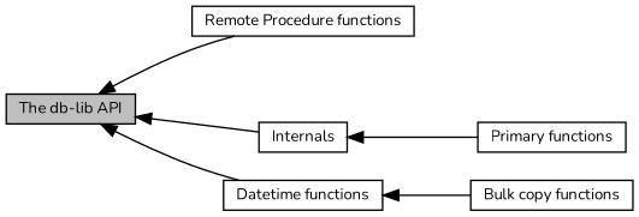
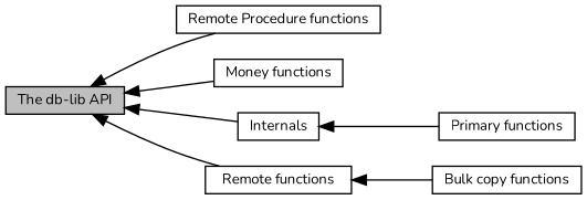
  digraph {
    fontname=Nunito
    rankdir=LR
    node [color=black fillcolor=white fontname=Nunito fontsize=10 shape=box style=filled]
    edge [dir=back fontname=Nunito fontsize=10 labelfontname=Helvetica labelfontsize=10 shape=plaintext style=solid]
    n1 [fillcolor=grey75 fontcolor=black height=0.2 label="The db-lib API" width=0.4]
    n2 [height=0.2 label="Remote Procedure functions" width=0.4]
+   n3 [height=0.2 label="Money functions" width=0.4]
    n4 [height=0.2 label=Internals width=0.4]
-   n5 [height=0.2 label="Datetime functions" width=0.4]
+   n5 [height=0.2 label="Remote functions" width=0.4]
    n6 [height=0.2 label="Primary functions" width=0.4]
    n7 [height=0.2 label="Bulk copy functions" width=0.4]
    n1 -> n2
+   n1 -> n3
    n1 -> n4
    n1 -> n5
    n4 -> n6
    n5 -> n7
  }
